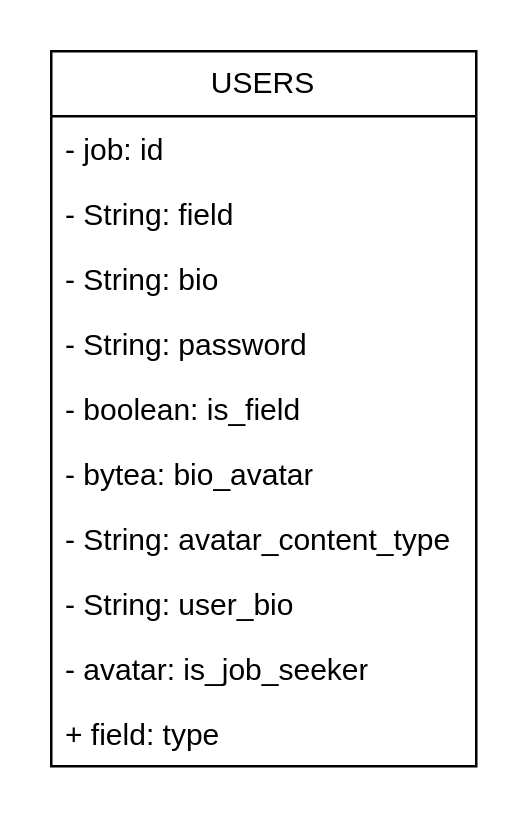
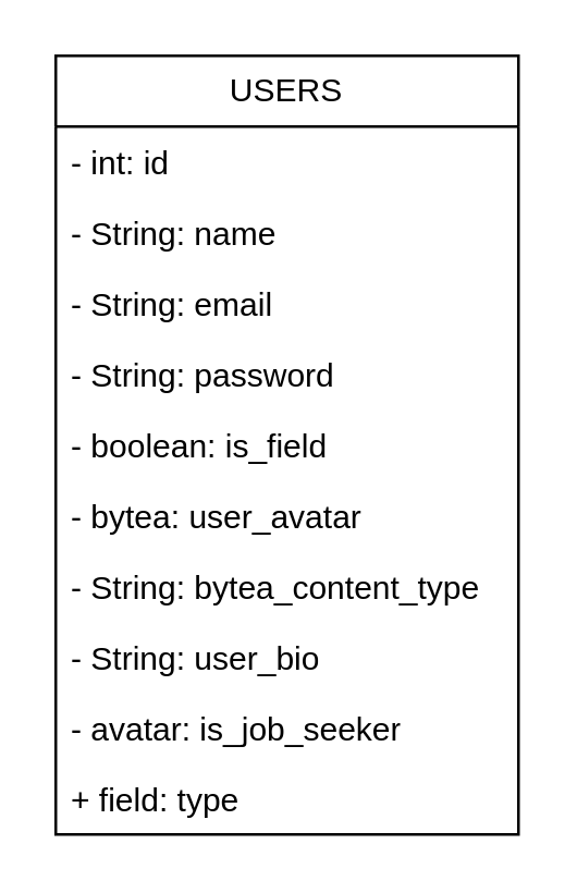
  <mxCell id="0" />
  <mxCell id="1" parent="0" />
  <mxCell id="2" value="USERS" style="swimlane;fontStyle=0;childLayout=stackLayout;horizontal=1;startSize=26;fillColor=none;horizontalStack=0;resizeParent=1;resizeParentMax=0;resizeLast=0;collapsible=1;marginBottom=0;whiteSpace=wrap;html=1;" vertex="1" parent="1"><mxGeometry x="20" y="20" width="170" height="286" as="geometry" /></mxCell>
- <mxCell id="3" value="- job: id" style="text;strokeColor=none;fillColor=none;align=left;verticalAlign=top;spacingLeft=4;spacingRight=4;overflow=hidden;rotatable=0;points=[[0,0.5],[1,0.5]];portConstraint=eastwest;whiteSpace=wrap;html=1;" vertex="1" parent="2"><mxGeometry y="26" width="170" height="26" as="geometry" /></mxCell>
- <mxCell id="4" value="- String: field" style="text;strokeColor=none;fillColor=none;align=left;verticalAlign=top;spacingLeft=4;spacingRight=4;overflow=hidden;rotatable=0;points=[[0,0.5],[1,0.5]];portConstraint=eastwest;whiteSpace=wrap;html=1;" vertex="1" parent="2"><mxGeometry y="52" width="170" height="26" as="geometry" /></mxCell>
- <mxCell id="5" value="- String: bio" style="text;strokeColor=none;fillColor=none;align=left;verticalAlign=top;spacingLeft=4;spacingRight=4;overflow=hidden;rotatable=0;points=[[0,0.5],[1,0.5]];portConstraint=eastwest;whiteSpace=wrap;html=1;" vertex="1" parent="2"><mxGeometry y="78" width="170" height="26" as="geometry" /></mxCell>
+ <mxCell id="3" value="- int: id" style="text;strokeColor=none;fillColor=none;align=left;verticalAlign=top;spacingLeft=4;spacingRight=4;overflow=hidden;rotatable=0;points=[[0,0.5],[1,0.5]];portConstraint=eastwest;whiteSpace=wrap;html=1;" vertex="1" parent="2"><mxGeometry y="26" width="170" height="26" as="geometry" /></mxCell>
+ <mxCell id="4" value="- String: name" style="text;strokeColor=none;fillColor=none;align=left;verticalAlign=top;spacingLeft=4;spacingRight=4;overflow=hidden;rotatable=0;points=[[0,0.5],[1,0.5]];portConstraint=eastwest;whiteSpace=wrap;html=1;" vertex="1" parent="2"><mxGeometry y="52" width="170" height="26" as="geometry" /></mxCell>
+ <mxCell id="5" value="- String: email" style="text;strokeColor=none;fillColor=none;align=left;verticalAlign=top;spacingLeft=4;spacingRight=4;overflow=hidden;rotatable=0;points=[[0,0.5],[1,0.5]];portConstraint=eastwest;whiteSpace=wrap;html=1;" vertex="1" parent="2"><mxGeometry y="78" width="170" height="26" as="geometry" /></mxCell>
  <mxCell id="6" value="- String: password" style="text;strokeColor=none;fillColor=none;align=left;verticalAlign=top;spacingLeft=4;spacingRight=4;overflow=hidden;rotatable=0;points=[[0,0.5],[1,0.5]];portConstraint=eastwest;whiteSpace=wrap;html=1;" vertex="1" parent="2"><mxGeometry y="104" width="170" height="26" as="geometry" /></mxCell>
  <mxCell id="7" value="- boolean: is_field" style="text;strokeColor=none;fillColor=none;align=left;verticalAlign=top;spacingLeft=4;spacingRight=4;overflow=hidden;rotatable=0;points=[[0,0.5],[1,0.5]];portConstraint=eastwest;whiteSpace=wrap;html=1;" vertex="1" parent="2"><mxGeometry y="130" width="170" height="26" as="geometry" /></mxCell>
- <mxCell id="8" value="- bytea: bio_avatar" style="text;strokeColor=none;fillColor=none;align=left;verticalAlign=top;spacingLeft=4;spacingRight=4;overflow=hidden;rotatable=0;points=[[0,0.5],[1,0.5]];portConstraint=eastwest;whiteSpace=wrap;html=1;" vertex="1" parent="2"><mxGeometry y="156" width="170" height="26" as="geometry" /></mxCell>
- <mxCell id="9" value="- String: avatar_content_type" style="text;strokeColor=none;fillColor=none;align=left;verticalAlign=top;spacingLeft=4;spacingRight=4;overflow=hidden;rotatable=0;points=[[0,0.5],[1,0.5]];portConstraint=eastwest;whiteSpace=wrap;html=1;" vertex="1" parent="2"><mxGeometry y="182" width="170" height="26" as="geometry" /></mxCell>
+ <mxCell id="8" value="- bytea: user_avatar" style="text;strokeColor=none;fillColor=none;align=left;verticalAlign=top;spacingLeft=4;spacingRight=4;overflow=hidden;rotatable=0;points=[[0,0.5],[1,0.5]];portConstraint=eastwest;whiteSpace=wrap;html=1;" vertex="1" parent="2"><mxGeometry y="156" width="170" height="26" as="geometry" /></mxCell>
+ <mxCell id="9" value="- String: bytea_content_type" style="text;strokeColor=none;fillColor=none;align=left;verticalAlign=top;spacingLeft=4;spacingRight=4;overflow=hidden;rotatable=0;points=[[0,0.5],[1,0.5]];portConstraint=eastwest;whiteSpace=wrap;html=1;" vertex="1" parent="2"><mxGeometry y="182" width="170" height="26" as="geometry" /></mxCell>
  <mxCell id="10" value="- String: user_bio" style="text;strokeColor=none;fillColor=none;align=left;verticalAlign=top;spacingLeft=4;spacingRight=4;overflow=hidden;rotatable=0;points=[[0,0.5],[1,0.5]];portConstraint=eastwest;whiteSpace=wrap;html=1;" vertex="1" parent="2"><mxGeometry y="208" width="170" height="26" as="geometry" /></mxCell>
  <mxCell id="11" value="- avatar: is_job_seeker" style="text;strokeColor=none;fillColor=none;align=left;verticalAlign=top;spacingLeft=4;spacingRight=4;overflow=hidden;rotatable=0;points=[[0,0.5],[1,0.5]];portConstraint=eastwest;whiteSpace=wrap;html=1;" vertex="1" parent="2"><mxGeometry y="234" width="170" height="26" as="geometry" /></mxCell>
  <mxCell id="12" value="+ field: type" style="text;strokeColor=none;fillColor=none;align=left;verticalAlign=top;spacingLeft=4;spacingRight=4;overflow=hidden;rotatable=0;points=[[0,0.5],[1,0.5]];portConstraint=eastwest;whiteSpace=wrap;html=1;" vertex="1" parent="2"><mxGeometry y="260" width="170" height="26" as="geometry" /></mxCell>
